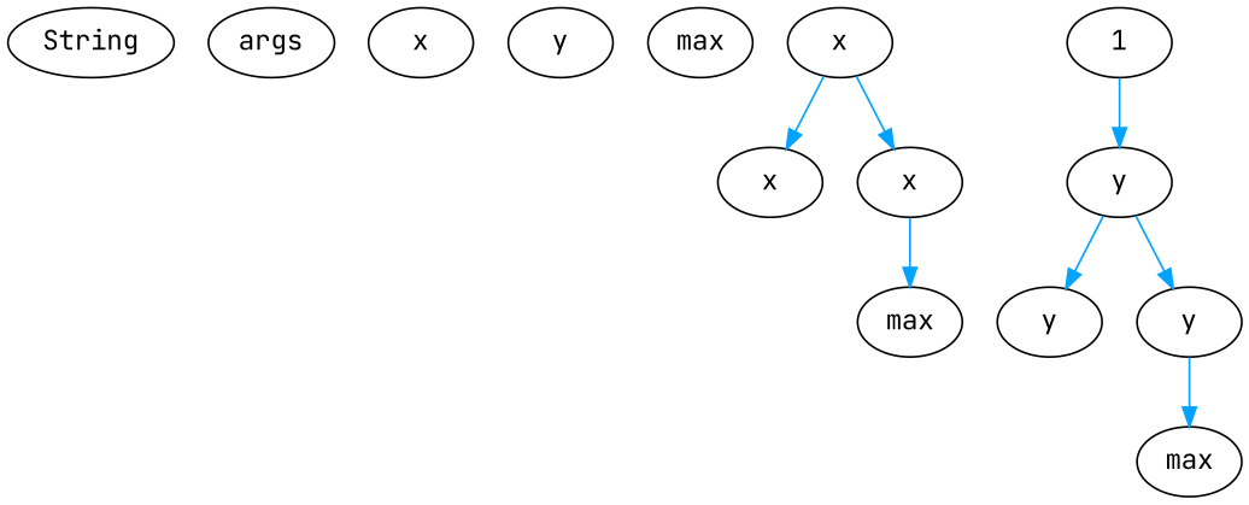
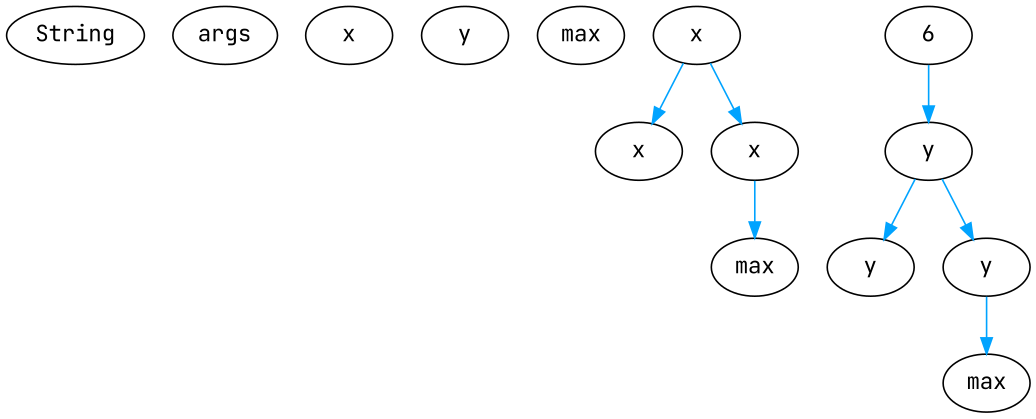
  digraph {
    fontname="JetBrains Mono"
    node [fontname="JetBrains Mono" line_number=2 node_name=x node_type=identifier]
    edge [color="#00A3FF" dataflow_type=comesFrom edge_type=DFG_edge fontname="JetBrains Mono"]
    n1 [label=String line_number=1 node_name=String node_type=type_identifier]
    n2 [label=args line_number=1 node_name=args]
    n3 [label=x]
    n4 [label=y node_name=y]
    n5 [label=max node_name=max]
    n6 [label=x line_number=3]
    n7 [label=x line_number=5]
    n8 [label=x line_number=6]
    n9 [label=max line_number=6 node_name=max]
    n10 [label=y line_number=4 node_name=y]
    n11 [label=y line_number=5 node_name=y]
    n12 [label=y line_number=8 node_name=y]
    n13 [label=max line_number=8 node_name=max]
-   n14 [label=1 line_number=4 node_name=6 node_type=decimal_integer_literal]
+   n14 [label=6 line_number=4 node_name=6 node_type=decimal_integer_literal]
    n6 -> n7
    n6 -> n8
    n8 -> n9 [dataflow_type=computedFrom]
    n10 -> n11
    n10 -> n12
    n12 -> n13 [dataflow_type=computedFrom]
    n14 -> n10 [dataflow_type=computedFrom]
  }
